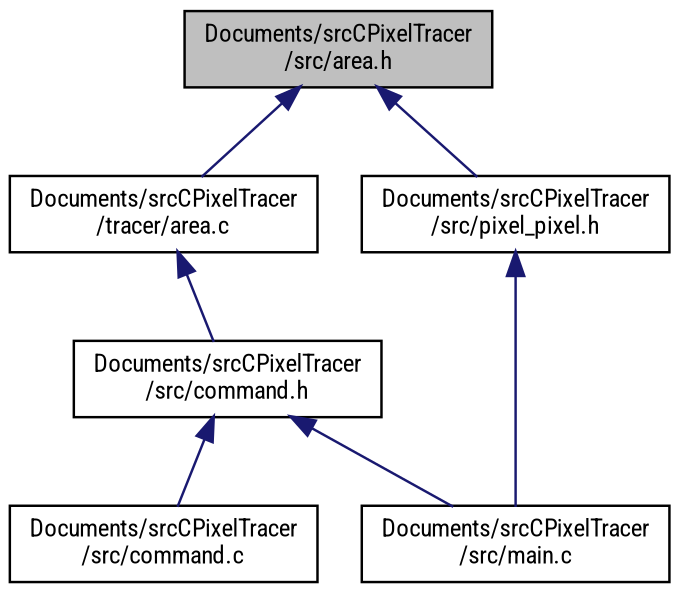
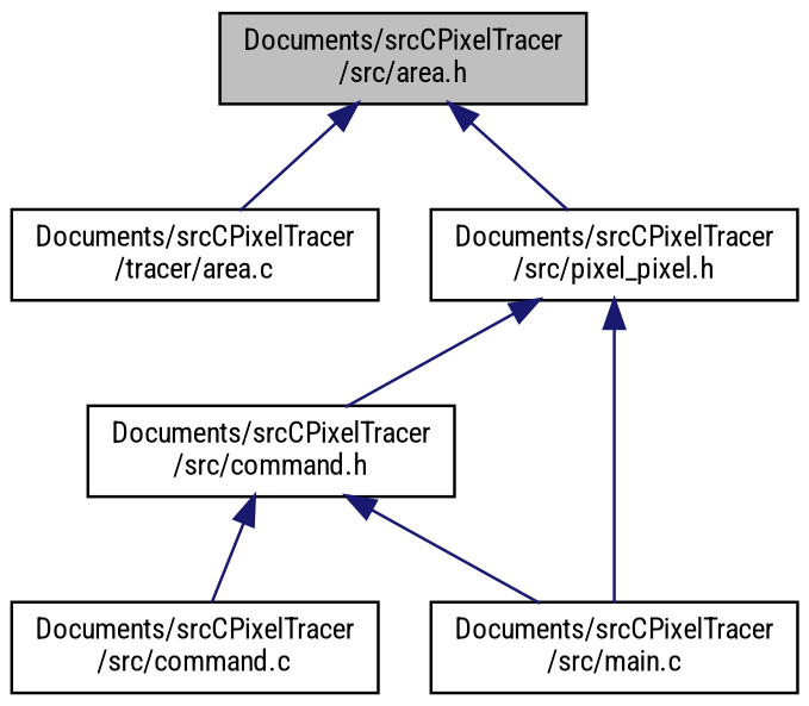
  digraph {
    fontname="Roboto Condensed"
    node [color=black fillcolor=white fontname="Roboto Condensed" fontsize=10 shape=record style=filled]
    edge [color=midnightblue dir=back fontname="Roboto Condensed" fontsize=10 labelfontname=Helvetica labelfontsize=10 style=solid]
    n1 [fillcolor=grey75 fontcolor=black height=0.2 label="Documents/srcCPixelTracer\l/src/area.h" width=0.4]
    n2 [height=0.2 label="Documents/srcCPixelTracer\l/tracer/area.c" width=0.4]
    n3 [height=0.2 label="Documents/srcCPixelTracer\l/src/pixel_pixel.h" width=0.4]
    n4 [height=0.2 label="Documents/srcCPixelTracer\l/src/command.h" width=0.4]
    n5 [height=0.2 label="Documents/srcCPixelTracer\l/src/main.c" width=0.4]
    n6 [height=0.2 label="Documents/srcCPixelTracer\l/src/command.c" width=0.4]
    n1 -> n2
    n1 -> n3
-   n2 -> n4
+   n3 -> n4
    n3 -> n5
    n4 -> n5
    n4 -> n6
  }
